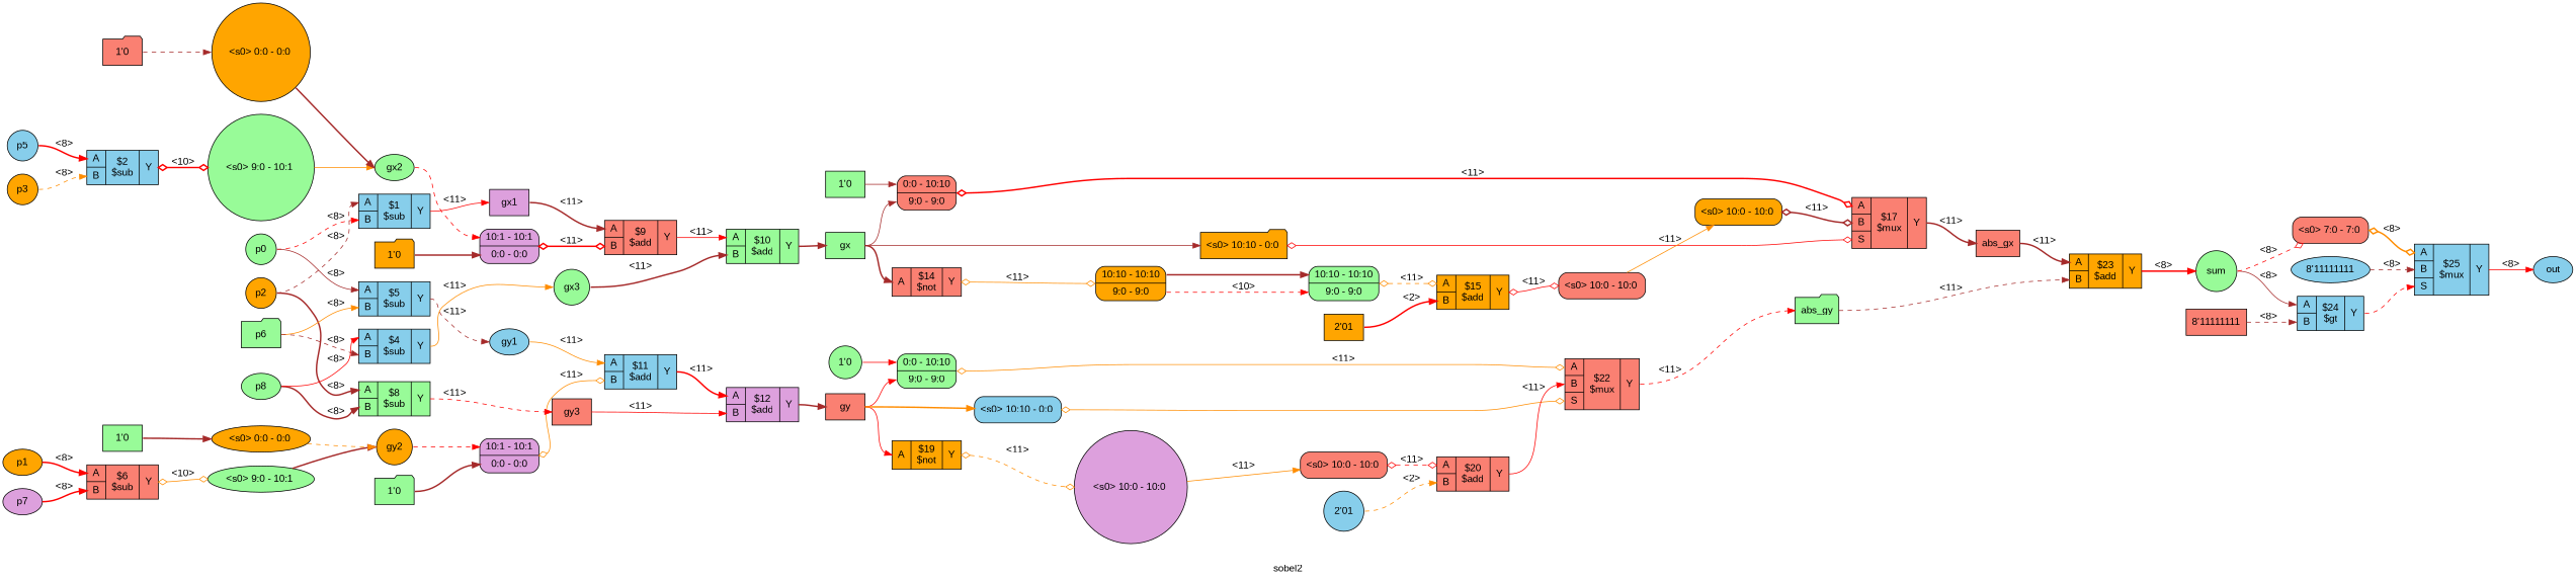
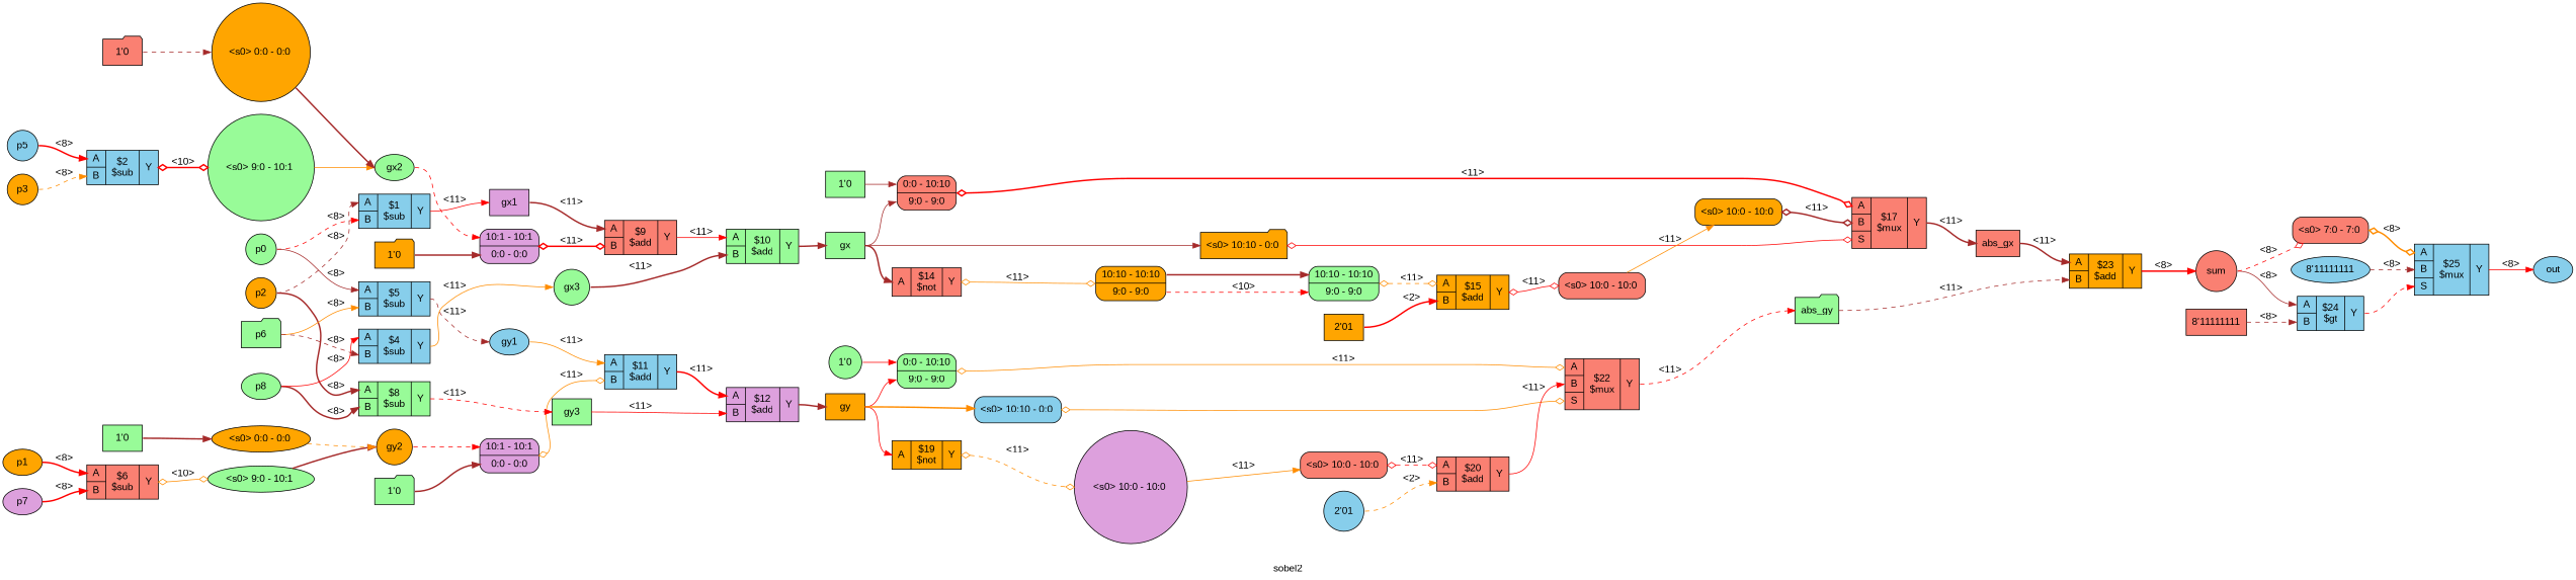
  digraph {
    fontname="Liberation Sans"
    label=sobel2
    rankdir=LR
    remincross=true
    node [fillcolor=palegreen fontname="Liberation Sans" shape=record style=filled]
    edge [color=red fontname="Liberation Sans" headport=w style=bold tailport=e]
    n1 [color=black fillcolor=salmon fontcolor=black label=abs_gx shape=box]
    n2 [fillcolor=orange label="{{<p30> A|<p31> B}|$23\n$add|{<p32> Y}}"]
-   n3 [color=black fontcolor=black label=sum shape=circle]
+   n3 [color=black fillcolor=salmon fontcolor=black label=sum shape=circle]
    n4 [color=black fontcolor=black label=abs_gy shape=folder]
    n5 [color=black fontcolor=black label=gx shape=box]
    n6 [fillcolor=salmon label="{{<p30> A}|$14\n$not|{<p32> Y}}"]
    n7 [fillcolor=salmon label="<s1> 0:0 - 10:10 |<s0> 9:0 - 9:0 " style="rounded,filled"]
    n8 [fillcolor=orange label="<s0> 10:10 - 0:0 " shape=folder style="rounded,filled"]
    n9 [fillcolor=orange label="<s1> 10:10 - 10:10 |<s0> 9:0 - 9:0 " style="rounded,filled"]
    n10 [fillcolor=salmon label="{{<p30> A|<p31> B|<p49> S}|$17\n$mux|{<p32> Y}}"]
    n11 [color=black fillcolor=plum fontcolor=black label=gx1 shape=box]
    n12 [fillcolor=salmon label="{{<p30> A|<p31> B}|$9\n$add|{<p32> Y}}"]
    n13 [label="{{<p30> A|<p31> B}|$10\n$add|{<p32> Y}}"]
    n14 [color=black fontcolor=black label=gx2 shape=ellipse]
    n15 [fillcolor=plum label="<s1> 10:1 - 10:1 |<s0> 0:0 - 0:0 " style="rounded,filled"]
    n16 [color=black fontcolor=black label=gx3 shape=circle]
-   n17 [color=black fillcolor=salmon fontcolor=black label=gy shape=box]
+   n17 [color=black fillcolor=orange fontcolor=black label=gy shape=box]
    n18 [fillcolor=orange label="{{<p30> A}|$19\n$not|{<p32> Y}}"]
    n19 [label="<s1> 0:0 - 10:10 |<s0> 9:0 - 9:0 " style="rounded,filled"]
    n20 [fillcolor=skyblue label="<s0> 10:10 - 0:0 " shape=box style="rounded,filled"]
    n21 [fillcolor=plum label="<s0> 10:0 - 10:0 " shape=circle style="rounded,filled"]
    n22 [fillcolor=salmon label="{{<p30> A|<p31> B|<p49> S}|$22\n$mux|{<p32> Y}}"]
    n23 [color=black fillcolor=skyblue fontcolor=black label=gy1 shape=ellipse]
    n24 [fillcolor=skyblue label="{{<p30> A|<p31> B}|$11\n$add|{<p32> Y}}"]
    n25 [fillcolor=plum label="{{<p30> A|<p31> B}|$12\n$add|{<p32> Y}}"]
    n26 [color=black fillcolor=orange fontcolor=black label=gy2 shape=circle]
    n27 [fillcolor=plum label="<s1> 10:1 - 10:1 |<s0> 0:0 - 0:0 " style="rounded,filled"]
-   n28 [color=black fillcolor=salmon fontcolor=black label=gy3 shape=box]
+   n28 [color=black fontcolor=black label=gy3 shape=box]
    n29 [color=black fillcolor=skyblue fontcolor=black label=out shape=ellipse]
    n30 [color=black fontcolor=black label=p0 shape=circle]
    n31 [fillcolor=skyblue label="{{<p30> A|<p31> B}|$1\n$sub|{<p32> Y}}"]
    n32 [fillcolor=skyblue label="{{<p30> A|<p31> B}|$5\n$sub|{<p32> Y}}"]
    n33 [color=black fillcolor=orange fontcolor=black label=p1 shape=ellipse]
    n34 [fillcolor=salmon label="{{<p30> A|<p31> B}|$6\n$sub|{<p32> Y}}"]
    n35 [label="<s0> 9:0 - 10:1 " shape=ellipse style="rounded,filled"]
    n36 [color=black fillcolor=orange fontcolor=black label=p2 shape=circle]
    n37 [label="{{<p30> A|<p31> B}|$8\n$sub|{<p32> Y}}"]
    n38 [color=black fillcolor=orange fontcolor=black label=p3 shape=circle]
    n39 [fillcolor=skyblue label="{{<p30> A|<p31> B}|$2\n$sub|{<p32> Y}}"]
    n40 [label="<s0> 9:0 - 10:1 " shape=circle style="rounded,filled"]
    n41 [color=black fillcolor=skyblue fontcolor=black label=p5 shape=circle]
    n42 [color=black fontcolor=black label=p6 shape=folder]
    n43 [fillcolor=skyblue label="{{<p30> A|<p31> B}|$4\n$sub|{<p32> Y}}"]
    n44 [color=black fillcolor=plum fontcolor=black label=p7 shape=ellipse]
    n45 [color=black fontcolor=black label=p8 shape=ellipse]
    n46 [fillcolor=skyblue label="{{<p30> A|<p31> B}|$24\n$gt|{<p32> Y}}"]
    n47 [fillcolor=salmon label="<s0> 7:0 - 7:0 " shape=box style="rounded,filled"]
    n48 [fillcolor=skyblue label="{{<p30> A|<p31> B|<p49> S}|$25\n$mux|{<p32> Y}}"]
    n49 [fillcolor=orange label="1'0" shape=folder]
    n50 [label="1'0" shape=folder]
    n51 [fillcolor=orange label="2'01" shape=box]
    n52 [fillcolor=orange label="{{<p30> A|<p31> B}|$15\n$add|{<p32> Y}}"]
    n53 [fillcolor=salmon label="<s0> 10:0 - 10:0 " shape=box style="rounded,filled"]
    n54 [fillcolor=orange label="<s0> 10:0 - 10:0 " shape=box style="rounded,filled"]
    n55 [label="<s1> 10:10 - 10:10 |<s0> 9:0 - 9:0 " style="rounded,filled"]
    n56 [fillcolor=skyblue label="2'01" shape=circle]
    n57 [fillcolor=salmon label="{{<p30> A|<p31> B}|$20\n$add|{<p32> Y}}"]
    n58 [fillcolor=salmon label="<s0> 10:0 - 10:0 " shape=box style="rounded,filled"]
    n59 [fillcolor=salmon label="8'11111111" shape=box]
    n60 [label="1'0" shape=box]
    n61 [label="1'0" shape=circle]
    n62 [fillcolor=skyblue label="8'11111111" shape=ellipse]
    n63 [fillcolor=salmon label="1'0" shape=folder]
    n64 [fillcolor=orange label="<s0> 0:0 - 0:0 " shape=circle style="rounded,filled"]
    n65 [label="1'0" shape=box]
    n66 [fillcolor=orange label="<s0> 0:0 - 0:0 " shape=ellipse style="rounded,filled"]
    n1 -> n2 [color=brown headport="p30:w" label="<11>"]
    n2 -> n3 [label="<8>" tailport="p32:e"]
    n3 -> n46 [color=brown headport="p30:w" label="<8>" style=solid]
    n3 -> n47 [arrowhead=odiamond headport="s0:w" label="<8>" style=dashed]
    n4 -> n2 [color=brown headport="p31:w" label="<11>" style=dashed]
    n5 -> n6 [color=brown headport="p30:w"]
    n5 -> n7 [color=brown headport="s0:w" style=solid]
    n5 -> n8 [color=brown headport="s0:w" style=solid]
    n6 -> n9 [arrowhead=odiamond arrowtail=odiamond color=darkorange dir=both label="<11>" style=solid tailport="p32:e"]
    n7 -> n10 [arrowhead=odiamond arrowtail=odiamond dir=both headport="p30:w" label="<11>"]
    n8 -> n10 [arrowhead=odiamond arrowtail=odiamond dir=both headport="p49:w" style=solid]
    n9 -> n55 [color=brown headport="s1:w" tailport="s1:e"]
    n9 -> n55 [headport="s0:w" label="<10>" style=dashed tailport="s0:e"]
    n10 -> n1 [color=brown label="<11>" tailport="p32:e"]
    n11 -> n12 [color=brown headport="p30:w" label="<11>"]
    n12 -> n13 [headport="p30:w" label="<11>" style=solid tailport="p32:e"]
    n13 -> n5 [color=brown tailport="p32:e"]
    n14 -> n15 [headport="s1:w" style=dashed]
    n15 -> n12 [arrowhead=odiamond arrowtail=odiamond dir=both headport="p31:w" label="<11>"]
    n16 -> n13 [color=brown headport="p31:w" label="<11>"]
    n17 -> n18 [headport="p30:w" style=solid]
    n17 -> n19 [headport="s0:w" style=solid]
    n17 -> n20 [color=darkorange headport="s0:w"]
    n18 -> n21 [arrowhead=odiamond arrowtail=odiamond color=darkorange dir=both label="<11>" style=dashed tailport="p32:e"]
    n19 -> n22 [arrowhead=odiamond arrowtail=odiamond color=darkorange dir=both headport="p30:w" label="<11>" style=solid]
    n20 -> n22 [arrowhead=odiamond arrowtail=odiamond color=darkorange dir=both headport="p49:w" style=solid]
    n21 -> n58 [color=darkorange headport="s0:w" label="<11>" style=solid tailport="s0:e"]
    n22 -> n4 [label="<11>" style=dashed tailport="p32:e"]
    n23 -> n24 [color=darkorange headport="p30:w" label="<11>" style=solid]
    n24 -> n25 [headport="p30:w" label="<11>" tailport="p32:e"]
    n25 -> n17 [color=brown tailport="p32:e"]
    n26 -> n27 [headport="s1:w" style=dashed]
    n27 -> n24 [arrowhead=odiamond arrowtail=odiamond color=darkorange dir=both headport="p31:w" label="<11>" style=solid]
    n28 -> n25 [headport="p31:w" label="<11>" style=solid]
    n30 -> n31 [headport="p31:w" label="<8>" style=dashed]
    n30 -> n32 [color=brown headport="p30:w" label="<8>" style=solid]
    n31 -> n11 [label="<11>" style=solid tailport="p32:e"]
    n32 -> n23 [color=brown label="<11>" style=dashed tailport="p32:e"]
    n33 -> n34 [headport="p30:w" label="<8>"]
    n34 -> n35 [arrowhead=odiamond arrowtail=odiamond color=darkorange dir=both label="<10>" style=solid tailport="p32:e"]
    n35 -> n26 [color=brown tailport="s0:e"]
    n36 -> n31 [color=brown headport="p30:w" label="<8>" style=dashed]
    n36 -> n37 [color=brown headport="p30:w" label="<8>"]
    n37 -> n28 [label="<11>" style=dashed tailport="p32:e"]
    n38 -> n39 [color=darkorange headport="p31:w" label="<8>" style=dashed]
    n39 -> n40 [arrowhead=odiamond arrowtail=odiamond dir=both label="<10>" tailport="p32:e"]
    n40 -> n14 [color=darkorange style=solid tailport="s0:e"]
    n41 -> n39 [headport="p30:w" label="<8>"]
    n42 -> n32 [color=darkorange headport="p31:w" label="<8>" style=solid]
    n42 -> n43 [color=brown headport="p31:w" label="<8>" style=dashed]
    n43 -> n16 [color=darkorange label="<11>" style=solid tailport="p32:e"]
    n44 -> n34 [headport="p31:w" label="<8>"]
    n45 -> n37 [color=brown headport="p31:w" label="<8>"]
    n45 -> n43 [headport="p30:w" label="<8>" style=solid]
    n46 -> n48 [headport="p49:w" style=dashed tailport="p32:e"]
    n47 -> n48 [arrowhead=odiamond arrowtail=odiamond color=darkorange dir=both headport="p30:w" label="<8>"]
    n48 -> n29 [label="<8>" style=solid tailport="p32:e"]
    n49 -> n15 [color=brown headport="s0:w"]
    n50 -> n27 [color=brown headport="s0:w"]
    n51 -> n52 [headport="p31:w" label="<2>"]
    n52 -> n53 [arrowhead=odiamond arrowtail=odiamond dir=both label="<11>" style=solid tailport="p32:e"]
    n53 -> n54 [color=darkorange headport="s0:w" label="<11>" style=solid tailport="s0:e"]
    n54 -> n10 [arrowhead=odiamond arrowtail=odiamond color=brown dir=both headport="p31:w" label="<11>"]
    n55 -> n52 [arrowhead=odiamond arrowtail=odiamond color=darkorange dir=both headport="p30:w" label="<11>" style=dashed]
    n56 -> n57 [color=darkorange headport="p31:w" label="<2>" style=dashed]
    n57 -> n22 [headport="p31:w" label="<11>" style=solid tailport="p32:e"]
    n58 -> n57 [arrowhead=odiamond arrowtail=odiamond dir=both headport="p30:w" label="<11>" style=dashed]
    n59 -> n46 [color=brown headport="p31:w" label="<8>" style=dashed]
    n60 -> n7 [color=brown headport="s1:w" style=solid]
    n61 -> n19 [headport="s1:w" style=solid]
    n62 -> n48 [color=brown headport="p31:w" label="<8>" style=dashed]
    n63 -> n64 [color=brown style=dashed]
    n64 -> n14 [color=brown tailport="s0:e"]
    n65 -> n66 [color=brown]
    n66 -> n26 [color=darkorange style=dashed tailport="s0:e"]
  }
